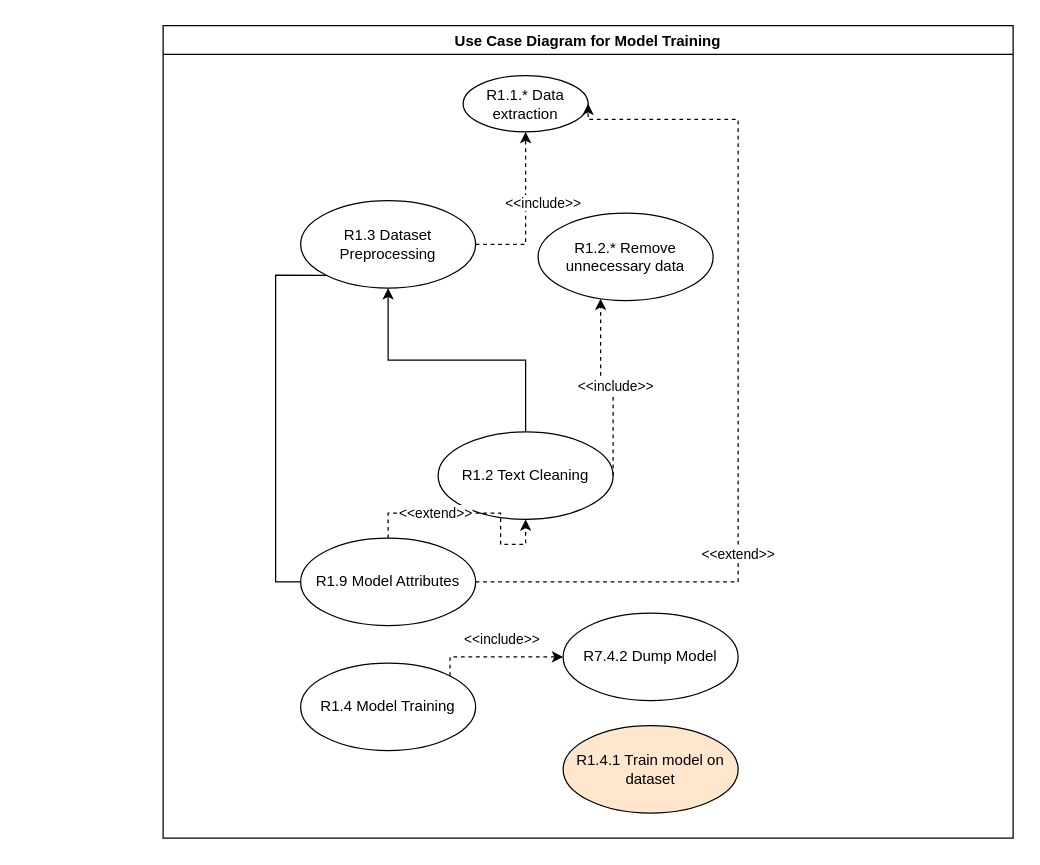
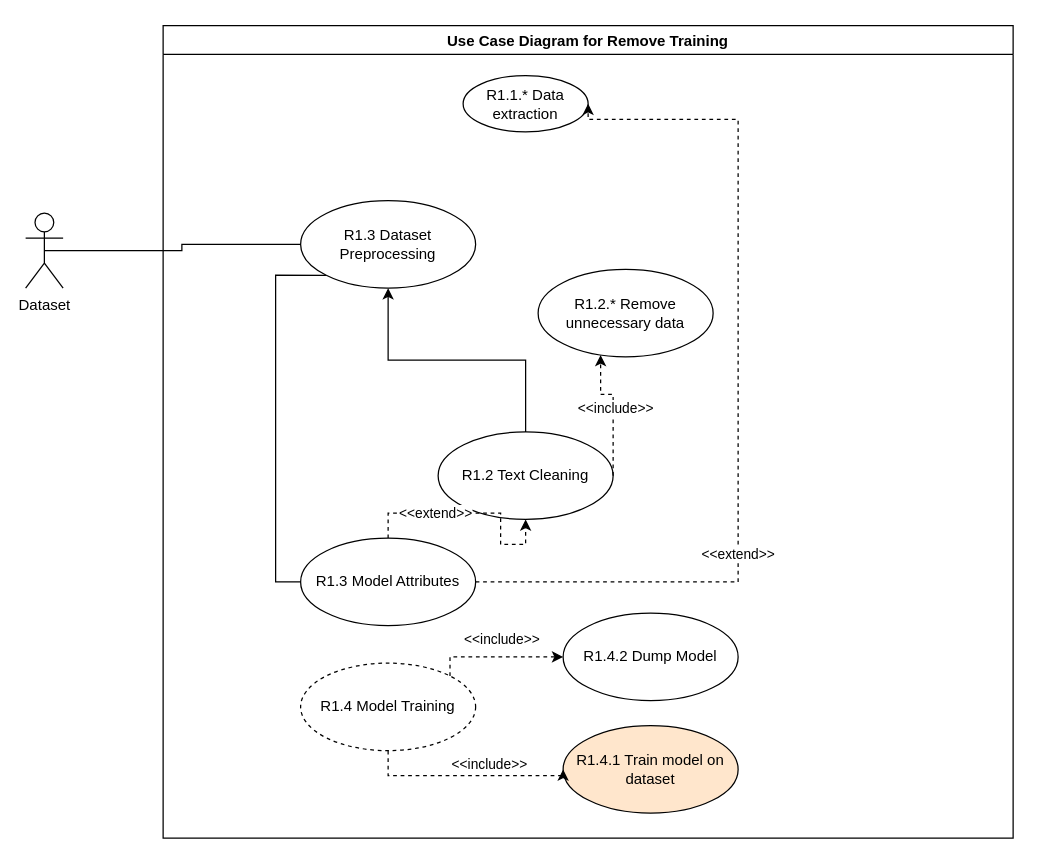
  <mxCell id="0" />
  <mxCell id="1" parent="0" />
- <mxCell id="2" value="Use Case Diagram for Model Training" style="swimlane;" vertex="1" parent="1"><mxGeometry x="130" y="20" width="680" height="650" as="geometry" /></mxCell>
- <mxCell id="3" value="" style="edgeStyle=orthogonalEdgeStyle;rounded=0;orthogonalLoop=1;jettySize=auto;html=1;dashed=1;" edge="1" parent="2" source="6" target="13"><mxGeometry relative="1" as="geometry"><Array as="points"><mxPoint x="290" y="175" /><mxPoint x="290" y="175" /></Array></mxGeometry></mxCell>
- <mxCell id="4" value="&amp;lt;&amp;lt;include&amp;gt;&amp;gt;" style="edgeLabel;html=1;align=center;verticalAlign=middle;resizable=0;points=[];" vertex="1" connectable="0" parent="3"><mxGeometry x="-0.25" relative="1" as="geometry"><mxPoint x="13" y="-25" as="offset" /></mxGeometry></mxCell>
+ <mxCell id="2" value="Use Case Diagram for Remove Training" style="swimlane;" vertex="1" parent="1"><mxGeometry x="130" y="20" width="680" height="650" as="geometry" /></mxCell>
  <mxCell id="5" style="edgeStyle=orthogonalEdgeStyle;rounded=0;orthogonalLoop=1;jettySize=auto;html=1;exitX=0;exitY=1;exitDx=0;exitDy=0;entryX=0;entryY=0.5;entryDx=0;entryDy=0;endArrow=none;startFill=0;" edge="1" parent="2" source="6" target="11"><mxGeometry relative="1" as="geometry"><Array as="points"><mxPoint x="90" y="199" /><mxPoint x="90" y="445" /></Array></mxGeometry></mxCell>
  <mxCell id="6" value="R1.3 Dataset Preprocessing" style="ellipse;whiteSpace=wrap;html=1;" vertex="1" parent="2"><mxGeometry x="110" y="140" width="140" height="70" as="geometry" /></mxCell>
  <mxCell id="7" style="edgeStyle=orthogonalEdgeStyle;rounded=0;orthogonalLoop=1;jettySize=auto;html=1;exitX=0.5;exitY=0;exitDx=0;exitDy=0;entryX=0.5;entryY=1;entryDx=0;entryDy=0;" edge="1" parent="2" source="8" target="6"><mxGeometry relative="1" as="geometry" /></mxCell>
  <mxCell id="8" value="R1.2 Text Cleaning" style="ellipse;whiteSpace=wrap;html=1;" vertex="1" parent="2"><mxGeometry x="220" y="325" width="140" height="70" as="geometry" /></mxCell>
  <mxCell id="9" style="edgeStyle=orthogonalEdgeStyle;rounded=0;orthogonalLoop=1;jettySize=auto;html=1;exitX=0.5;exitY=0;exitDx=0;exitDy=0;entryX=0.5;entryY=1;entryDx=0;entryDy=0;dashed=1;" edge="1" parent="2" source="11" target="8"><mxGeometry relative="1" as="geometry" /></mxCell>
  <mxCell id="10" value="&amp;lt;&amp;lt;extend&amp;gt;&amp;gt;" style="edgeLabel;html=1;align=center;verticalAlign=middle;resizable=0;points=[];" vertex="1" connectable="0" parent="9"><mxGeometry x="-0.346" y="1" relative="1" as="geometry"><mxPoint as="offset" /></mxGeometry></mxCell>
- <mxCell id="11" value="R1.9 Model Attributes" style="ellipse;whiteSpace=wrap;html=1;" vertex="1" parent="2"><mxGeometry x="110" y="410" width="140" height="70" as="geometry" /></mxCell>
- <mxCell id="12" value="R1.4 Model Training" style="ellipse;whiteSpace=wrap;html=1;" vertex="1" parent="2"><mxGeometry x="110" y="510" width="140" height="70" as="geometry" /></mxCell>
+ <mxCell id="11" value="R1.3 Model Attributes" style="ellipse;whiteSpace=wrap;html=1;" vertex="1" parent="2"><mxGeometry x="110" y="410" width="140" height="70" as="geometry" /></mxCell>
+ <mxCell id="12" value="R1.4 Model Training" style="ellipse;whiteSpace=wrap;html=1;dashed=1;" vertex="1" parent="2"><mxGeometry x="110" y="510" width="140" height="70" as="geometry" /></mxCell>
  <mxCell id="13" value="R1.1.* Data extraction" style="ellipse;whiteSpace=wrap;html=1;" vertex="1" parent="2"><mxGeometry x="240" y="40" width="100" height="45" as="geometry" /></mxCell>
  <mxCell id="14" value="" style="edgeStyle=orthogonalEdgeStyle;rounded=0;orthogonalLoop=1;jettySize=auto;html=1;dashed=1;exitX=1;exitY=0.5;exitDx=0;exitDy=0;" edge="1" target="16" parent="2" source="8"><mxGeometry relative="1" as="geometry"><mxPoint x="310" y="330" as="sourcePoint" /><Array as="points"><mxPoint x="350" y="295" /></Array></mxGeometry></mxCell>
  <mxCell id="15" value="&amp;lt;&amp;lt;include&amp;gt;&amp;gt;" style="edgeLabel;html=1;align=center;verticalAlign=middle;resizable=0;points=[];" vertex="1" connectable="0" parent="14"><mxGeometry x="-0.25" relative="1" as="geometry"><mxPoint x="1" y="-15" as="offset" /></mxGeometry></mxCell>
- <mxCell id="16" value="R1.2.* Remove unnecessary data" style="ellipse;whiteSpace=wrap;html=1;" vertex="1" parent="2"><mxGeometry x="300" y="150" width="140" height="70" as="geometry" /></mxCell>
+ <mxCell id="16" value="R1.2.* Remove unnecessary data" style="ellipse;whiteSpace=wrap;html=1;" vertex="1" parent="2"><mxGeometry x="300" y="195" width="140" height="70" as="geometry" /></mxCell>
  <mxCell id="17" style="edgeStyle=orthogonalEdgeStyle;rounded=0;orthogonalLoop=1;jettySize=auto;html=1;exitX=1;exitY=0.5;exitDx=0;exitDy=0;entryX=1;entryY=0.5;entryDx=0;entryDy=0;dashed=1;" edge="1" parent="2" source="11" target="13"><mxGeometry relative="1" as="geometry"><mxPoint x="390" y="420" as="sourcePoint" /><mxPoint x="390" y="340" as="targetPoint" /><Array as="points"><mxPoint x="460" y="445" /><mxPoint x="460" y="75" /></Array></mxGeometry></mxCell>
  <mxCell id="18" value="&amp;lt;&amp;lt;extend&amp;gt;&amp;gt;" style="edgeLabel;html=1;align=center;verticalAlign=middle;resizable=0;points=[];" vertex="1" connectable="0" parent="17"><mxGeometry x="-0.346" y="1" relative="1" as="geometry"><mxPoint as="offset" /></mxGeometry></mxCell>
- <mxCell id="19" value="R7.4.2 Dump Model" style="ellipse;whiteSpace=wrap;html=1;" vertex="1" parent="2"><mxGeometry x="320" y="470" width="140" height="70" as="geometry" /></mxCell>
+ <mxCell id="19" value="R1.4.2 Dump Model" style="ellipse;whiteSpace=wrap;html=1;" vertex="1" parent="2"><mxGeometry x="320" y="470" width="140" height="70" as="geometry" /></mxCell>
  <mxCell id="20" value="R1.4.1 Train model on dataset" style="ellipse;whiteSpace=wrap;html=1;fillColor=#ffe6cc;" vertex="1" parent="2"><mxGeometry x="320" y="560" width="140" height="70" as="geometry" /></mxCell>
  <mxCell id="21" value="" style="edgeStyle=orthogonalEdgeStyle;rounded=0;orthogonalLoop=1;jettySize=auto;html=1;dashed=1;exitX=1;exitY=0;exitDx=0;exitDy=0;entryX=0;entryY=0.5;entryDx=0;entryDy=0;" edge="1" parent="2" source="12" target="19"><mxGeometry relative="1" as="geometry"><mxPoint x="500" y="580" as="sourcePoint" /><mxPoint x="600" y="549" as="targetPoint" /><Array as="points"><mxPoint x="230" y="505" /></Array></mxGeometry></mxCell>
  <mxCell id="22" value="&amp;lt;&amp;lt;include&amp;gt;&amp;gt;" style="edgeLabel;html=1;align=center;verticalAlign=middle;resizable=0;points=[];" vertex="1" connectable="0" parent="21"><mxGeometry x="-0.25" relative="1" as="geometry"><mxPoint x="16" y="-15" as="offset" /></mxGeometry></mxCell>
+ <mxCell id="23" value="" style="edgeStyle=orthogonalEdgeStyle;rounded=0;orthogonalLoop=1;jettySize=auto;html=1;dashed=1;exitX=0.5;exitY=1;exitDx=0;exitDy=0;entryX=0;entryY=0.5;entryDx=0;entryDy=0;" edge="1" parent="2" source="12" target="20"><mxGeometry relative="1" as="geometry"><mxPoint x="220" y="630" as="sourcePoint" /><mxPoint x="310" y="615" as="targetPoint" /><Array as="points"><mxPoint x="180" y="600" /><mxPoint x="320" y="600" /></Array></mxGeometry></mxCell>
+ <mxCell id="24" value="&amp;lt;&amp;lt;include&amp;gt;&amp;gt;" style="edgeLabel;html=1;align=center;verticalAlign=middle;resizable=0;points=[];" vertex="1" connectable="0" parent="23"><mxGeometry x="-0.25" relative="1" as="geometry"><mxPoint x="38" y="-10" as="offset" /></mxGeometry></mxCell>
+ <mxCell id="25" style="edgeStyle=orthogonalEdgeStyle;rounded=0;orthogonalLoop=1;jettySize=auto;html=1;exitX=0.5;exitY=0.5;exitDx=0;exitDy=0;exitPerimeter=0;entryX=0;entryY=0.5;entryDx=0;entryDy=0;endArrow=none;startFill=0;" edge="1" parent="1" source="26" target="6"><mxGeometry relative="1" as="geometry" /></mxCell>
+ <mxCell id="26" value="Dataset" style="shape=umlActor;verticalLabelPosition=bottom;verticalAlign=top;html=1;" vertex="1" parent="1"><mxGeometry x="20" y="170" width="30" height="60" as="geometry" /></mxCell>
